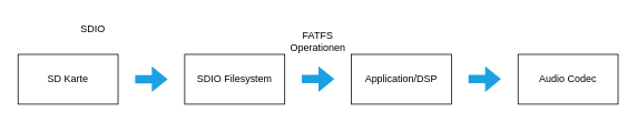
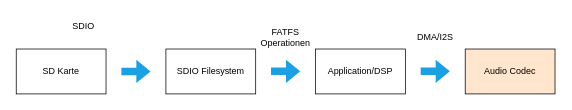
  <mxCell id="0" />
  <mxCell id="1" parent="0" />
  <mxCell id="2" value="SD Karte" style="rounded=0;whiteSpace=wrap;html=1;" vertex="1" parent="1"><mxGeometry x="20" y="65" width="120" height="60" as="geometry" /></mxCell>
  <mxCell id="3" value="SDIO Filesystem" style="rounded=0;whiteSpace=wrap;html=1;" vertex="1" parent="1"><mxGeometry x="220" y="65" width="120" height="60" as="geometry" /></mxCell>
  <mxCell id="4" value="" style="shape=flexArrow;endArrow=classic;html=1;rounded=0;fillColor=#1ba1e2;strokeColor=none;" edge="1" parent="1"><mxGeometry width="50" height="50" relative="1" as="geometry"><mxPoint x="160" y="95" as="sourcePoint" /><mxPoint x="200" y="95" as="targetPoint" /></mxGeometry></mxCell>
  <mxCell id="5" value="Application/DSP" style="rounded=0;whiteSpace=wrap;html=1;" vertex="1" parent="1"><mxGeometry x="420" y="65" width="120" height="60" as="geometry" /></mxCell>
  <mxCell id="6" value="" style="shape=flexArrow;endArrow=classic;html=1;rounded=0;fillColor=#1ba1e2;strokeColor=none;" edge="1" parent="1"><mxGeometry width="50" height="50" relative="1" as="geometry"><mxPoint x="360" y="94.83" as="sourcePoint" /><mxPoint x="400" y="94.83" as="targetPoint" /></mxGeometry></mxCell>
  <mxCell id="7" value="SDIO" style="text;html=1;strokeColor=none;fillColor=none;align=center;verticalAlign=middle;whiteSpace=wrap;rounded=0;" vertex="1" parent="1"><mxGeometry x="80" y="20" width="60" height="30" as="geometry" /></mxCell>
  <mxCell id="8" value="FATFS Operationen" style="text;html=1;strokeColor=none;fillColor=none;align=center;verticalAlign=middle;whiteSpace=wrap;rounded=0;" vertex="1" parent="1"><mxGeometry x="350" y="35" width="60" height="30" as="geometry" /></mxCell>
  <mxCell id="9" value="" style="shape=flexArrow;endArrow=classic;html=1;rounded=0;fillColor=#1ba1e2;strokeColor=none;" edge="1" parent="1"><mxGeometry width="50" height="50" relative="1" as="geometry"><mxPoint x="560" y="94.8" as="sourcePoint" /><mxPoint x="600" y="94.8" as="targetPoint" /></mxGeometry></mxCell>
- <mxCell id="10" value="Audio Codec" style="rounded=0;whiteSpace=wrap;html=1;" vertex="1" parent="1"><mxGeometry x="620" y="65" width="120" height="60" as="geometry" /></mxCell>
+ <mxCell id="10" value="Audio Codec" style="rounded=0;whiteSpace=wrap;html=1;fillColor=#ffe6cc;" vertex="1" parent="1"><mxGeometry x="620" y="65" width="120" height="60" as="geometry" /></mxCell>
+ <mxCell id="11" value="DMA/I2S" style="text;html=1;strokeColor=none;fillColor=none;align=center;verticalAlign=middle;whiteSpace=wrap;rounded=0;" vertex="1" parent="1"><mxGeometry x="550" y="35" width="60" height="30" as="geometry" /></mxCell>
